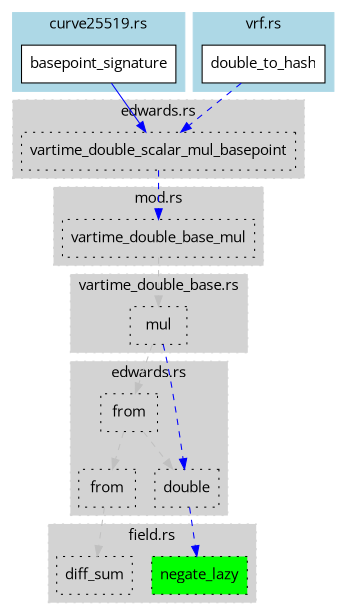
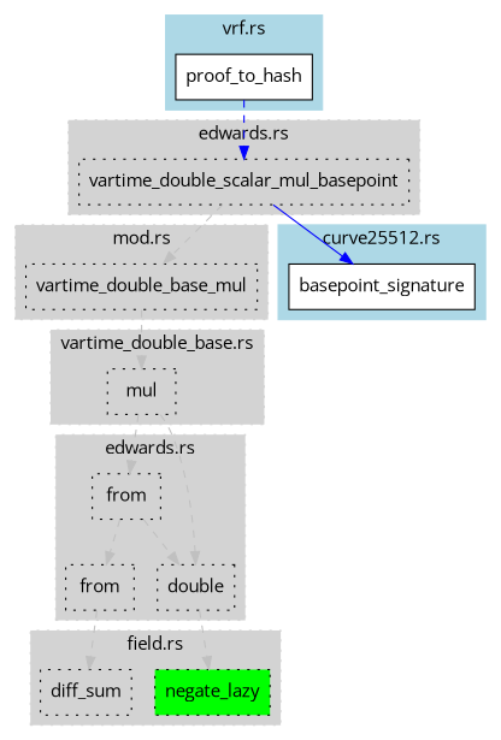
  digraph {
    fontname="Open Sans"
    rankdir=TB
    node [fillcolor=lightgray fontname="Open Sans" shape=box style="filled,dotted"]
    edge [color=gray fontname="Open Sans" style=dashed]
    n1 [label=from]
    n2 [label=from]
    n3 [label=double]
    n4 [label=vartime_double_base_mul]
    n5 [label=diff_sum]
    n6 [fillcolor=green label=negate_lazy]
    n7 [label=mul]
    n8 [label=vartime_double_scalar_mul_basepoint]
    n9 [fillcolor=white label=basepoint_signature style=filled]
-   n10 [fillcolor=white label=double_to_hash style=filled]
+   n10 [fillcolor=white label=proof_to_hash style=filled]
    subgraph cluster_1 {
      color=lightgrey
      label="edwards.rs"
      style="filled,dotted"
      n1
      n2
      n3
    }
    subgraph cluster_2 {
      color=lightgrey
      label="mod.rs"
      style="filled,dotted"
      n4
    }
    subgraph cluster_3 {
      color=lightgrey
      label="field.rs"
      style="filled,dotted"
      n5
      n6
    }
    subgraph cluster_4 {
      color=lightgrey
      label="vartime_double_base.rs"
      style="filled,dotted"
      n7
    }
    subgraph cluster_5 {
      color=lightgrey
      label="edwards.rs"
      style="filled,dotted"
      n8
    }
    subgraph cluster_6 {
      color=lightblue
-     label="curve25519.rs"
+     label="curve25512.rs"
      style=filled
      n9
    }
    subgraph cluster_7 {
      color=lightblue
      label="vrf.rs"
      style=filled
      n10
    }
    n1 -> n5
    n2 -> n1
    n2 -> n3
-   n3 -> n6 [color=blue]
+   n3 -> n6
    n4 -> n7
    n7 -> n2
-   n7 -> n3 [color=blue]
-   n8 -> n4 [color=blue]
-   n9 -> n8 [color=blue style=""]
+   n7 -> n3
+   n8 -> n4
+   n8 -> n9 [color=blue style=""]
    n10 -> n8 [color=blue]
  }
